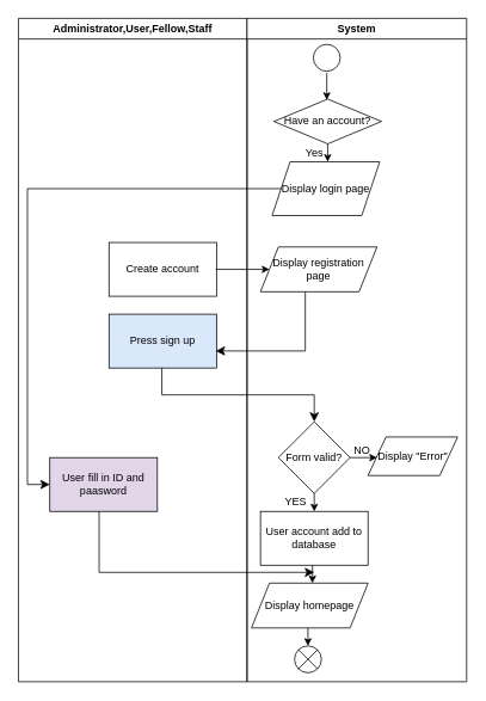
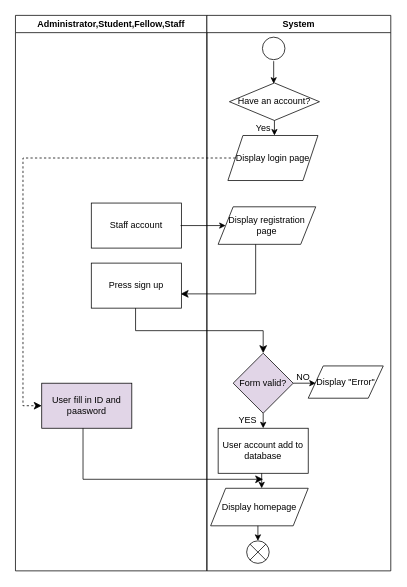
  <mxCell id="0" />
  <mxCell id="1" parent="0" />
  <mxCell id="2" value="" style="endArrow=classic;html=1;" parent="1" edge="1"><mxGeometry width="50" height="50" relative="1" as="geometry"><mxPoint x="364" y="81" as="sourcePoint" /><mxPoint x="364" y="111" as="targetPoint" /></mxGeometry></mxCell>
- <mxCell id="3" value="Create account" style="rounded=0;whiteSpace=wrap;html=1;" parent="1" vertex="1"><mxGeometry x="121" y="270" width="120" height="60" as="geometry" /></mxCell>
+ <mxCell id="3" value="Staff account" style="rounded=0;whiteSpace=wrap;html=1;" parent="1" vertex="1"><mxGeometry x="121" y="270" width="120" height="60" as="geometry" /></mxCell>
  <mxCell id="4" value="" style="endArrow=classic;html=1;" parent="1" edge="1"><mxGeometry width="50" height="50" relative="1" as="geometry"><mxPoint x="240" y="300" as="sourcePoint" /><mxPoint x="300" y="300" as="targetPoint" /></mxGeometry></mxCell>
  <mxCell id="5" value="Display registration page" style="shape=parallelogram;perimeter=parallelogramPerimeter;whiteSpace=wrap;html=1;fixedSize=1;" parent="1" vertex="1"><mxGeometry x="290" y="275" width="130" height="50" as="geometry" /></mxCell>
  <mxCell id="6" value="" style="edgeStyle=segmentEdgeStyle;endArrow=classic;html=1;curved=0;rounded=0;endSize=8;startSize=8;" parent="1" edge="1"><mxGeometry width="50" height="50" relative="1" as="geometry"><mxPoint x="340" y="325" as="sourcePoint" /><mxPoint x="240" y="391" as="targetPoint" /><Array as="points"><mxPoint x="340" y="391" /></Array></mxGeometry></mxCell>
- <mxCell id="7" value="Press sign up" style="rounded=0;whiteSpace=wrap;html=1;fillColor=#dae8fc;" parent="1" vertex="1"><mxGeometry x="121" y="350" width="120" height="60" as="geometry" /></mxCell>
+ <mxCell id="7" value="Press sign up" style="rounded=0;whiteSpace=wrap;html=1;" parent="1" vertex="1"><mxGeometry x="121" y="350" width="120" height="60" as="geometry" /></mxCell>
  <mxCell id="8" value="" style="edgeStyle=elbowEdgeStyle;elbow=vertical;endArrow=classic;html=1;curved=0;rounded=0;endSize=8;startSize=8;" parent="1" edge="1"><mxGeometry width="50" height="50" relative="1" as="geometry"><mxPoint x="180" y="410" as="sourcePoint" /><mxPoint x="350" y="470" as="targetPoint" /></mxGeometry></mxCell>
- <mxCell id="9" value="Form valid?" style="rhombus;whiteSpace=wrap;html=1;" parent="1" vertex="1"><mxGeometry x="310" y="470" width="80" height="80" as="geometry" /></mxCell>
+ <mxCell id="9" value="Form valid?" style="rhombus;whiteSpace=wrap;html=1;fillColor=#e1d5e7;" parent="1" vertex="1"><mxGeometry x="310" y="470" width="80" height="80" as="geometry" /></mxCell>
  <mxCell id="10" value="" style="endArrow=classic;html=1;" parent="1" edge="1"><mxGeometry width="50" height="50" relative="1" as="geometry"><mxPoint x="390" y="510" as="sourcePoint" /><mxPoint x="420" y="510" as="targetPoint" /></mxGeometry></mxCell>
  <mxCell id="11" value="NO" style="text;html=1;align=center;verticalAlign=middle;resizable=0;points=[];autosize=1;strokeColor=none;fillColor=none;" parent="1" vertex="1"><mxGeometry x="383" y="487" width="40" height="30" as="geometry" /></mxCell>
  <mxCell id="12" value="Display &quot;Error&quot;" style="shape=parallelogram;perimeter=parallelogramPerimeter;whiteSpace=wrap;html=1;fixedSize=1;" parent="1" vertex="1"><mxGeometry x="410" y="487" width="100" height="43" as="geometry" /></mxCell>
  <mxCell id="13" value="" style="endArrow=classic;html=1;" parent="1" edge="1"><mxGeometry width="50" height="50" relative="1" as="geometry"><mxPoint x="350" y="550" as="sourcePoint" /><mxPoint x="350" y="570" as="targetPoint" /></mxGeometry></mxCell>
  <mxCell id="14" value="YES" style="text;html=1;align=center;verticalAlign=middle;resizable=0;points=[];autosize=1;strokeColor=none;fillColor=none;" parent="1" vertex="1"><mxGeometry x="304" y="545" width="50" height="30" as="geometry" /></mxCell>
  <mxCell id="15" value="User account add to database" style="rounded=0;whiteSpace=wrap;html=1;" parent="1" vertex="1"><mxGeometry x="290" y="570" width="120" height="60" as="geometry" /></mxCell>
  <mxCell id="16" value="Display homepage" style="shape=parallelogram;perimeter=parallelogramPerimeter;whiteSpace=wrap;html=1;fixedSize=1;" parent="1" vertex="1"><mxGeometry x="280" y="650" width="130" height="50" as="geometry" /></mxCell>
  <mxCell id="17" value="" style="endArrow=classic;html=1;" parent="1" edge="1"><mxGeometry width="50" height="50" relative="1" as="geometry"><mxPoint x="348" y="630" as="sourcePoint" /><mxPoint x="348" y="650" as="targetPoint" /></mxGeometry></mxCell>
  <mxCell id="18" value="" style="endArrow=classic;html=1;" parent="1" edge="1"><mxGeometry width="50" height="50" relative="1" as="geometry"><mxPoint x="343" y="700" as="sourcePoint" /><mxPoint x="343" y="720" as="targetPoint" /></mxGeometry></mxCell>
  <mxCell id="19" value="" style="shape=sumEllipse;perimeter=ellipsePerimeter;whiteSpace=wrap;html=1;backgroundOutline=1;" parent="1" vertex="1"><mxGeometry x="328" y="720" width="30" height="30" as="geometry" /></mxCell>
- <mxCell id="20" value="Administrator,User,Fellow,Staff" style="swimlane;whiteSpace=wrap;html=1;" parent="1" vertex="1"><mxGeometry x="20" y="20" width="255" height="740" as="geometry" /></mxCell>
+ <mxCell id="20" value="Administrator,Student,Fellow,Staff" style="swimlane;whiteSpace=wrap;html=1;" parent="1" vertex="1"><mxGeometry x="20" y="20" width="255" height="740" as="geometry" /></mxCell>
  <mxCell id="21" value="User fill in ID and paasword" style="rounded=0;whiteSpace=wrap;html=1;fillColor=#e1d5e7;" parent="20" vertex="1"><mxGeometry x="35" y="490" width="120" height="60" as="geometry" /></mxCell>
  <mxCell id="22" value="System" style="swimlane;whiteSpace=wrap;html=1;" parent="1" vertex="1"><mxGeometry x="275" y="20" width="245" height="740" as="geometry" /></mxCell>
  <mxCell id="23" value="Display login page" style="shape=parallelogram;perimeter=parallelogramPerimeter;whiteSpace=wrap;html=1;fixedSize=1;" parent="22" vertex="1"><mxGeometry x="28" y="160" width="120" height="60" as="geometry" /></mxCell>
  <mxCell id="24" value="Have an account?" style="rhombus;whiteSpace=wrap;html=1;" parent="22" vertex="1"><mxGeometry x="30" y="90" width="120" height="50" as="geometry" /></mxCell>
  <mxCell id="25" value="" style="ellipse;" parent="22" vertex="1"><mxGeometry x="74" y="29" width="30" height="30" as="geometry" /></mxCell>
  <mxCell id="26" value="" style="endArrow=classic;html=1;" parent="22" edge="1"><mxGeometry width="50" height="50" relative="1" as="geometry"><mxPoint x="90" y="140" as="sourcePoint" /><mxPoint x="90" y="160" as="targetPoint" /></mxGeometry></mxCell>
  <mxCell id="27" value="" style="edgeStyle=elbowEdgeStyle;elbow=horizontal;endArrow=classic;html=1;curved=0;rounded=0;endSize=8;startSize=8;" parent="22" source="21" edge="1"><mxGeometry width="50" height="50" relative="1" as="geometry"><mxPoint x="-165" y="570" as="sourcePoint" /><mxPoint x="75" y="618" as="targetPoint" /><Array as="points"><mxPoint x="-165" y="610" /></Array></mxGeometry></mxCell>
- <mxCell id="28" value="" style="edgeStyle=elbowEdgeStyle;elbow=horizontal;endArrow=classic;html=1;curved=0;rounded=0;endSize=8;startSize=8;exitX=0;exitY=0.5;exitDx=0;exitDy=0;entryX=0;entryY=0.5;entryDx=0;entryDy=0;" parent="1" source="23" target="21" edge="1"><mxGeometry width="50" height="50" relative="1" as="geometry"><mxPoint x="260" y="210" as="sourcePoint" /><mxPoint x="45" y="520" as="targetPoint" /><Array as="points"><mxPoint x="30" y="490" /><mxPoint x="45" y="340" /><mxPoint x="50" y="170" /></Array></mxGeometry></mxCell>
+ <mxCell id="28" value="" style="edgeStyle=elbowEdgeStyle;elbow=horizontal;endArrow=classic;html=1;curved=0;rounded=0;endSize=8;startSize=8;exitX=0;exitY=0.5;exitDx=0;exitDy=0;entryX=0;entryY=0.5;entryDx=0;entryDy=0;dashed=1;" parent="1" source="23" target="21" edge="1"><mxGeometry width="50" height="50" relative="1" as="geometry"><mxPoint x="260" y="210" as="sourcePoint" /><mxPoint x="45" y="520" as="targetPoint" /><Array as="points"><mxPoint x="30" y="490" /><mxPoint x="45" y="340" /><mxPoint x="50" y="170" /></Array></mxGeometry></mxCell>
  <mxCell id="29" value="Yes" style="text;html=1;align=center;verticalAlign=middle;resizable=0;points=[];autosize=1;strokeColor=none;fillColor=none;" vertex="1" parent="1"><mxGeometry x="330" y="155" width="40" height="30" as="geometry" /></mxCell>
